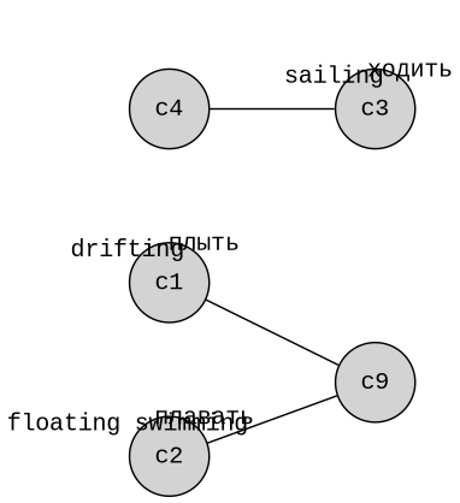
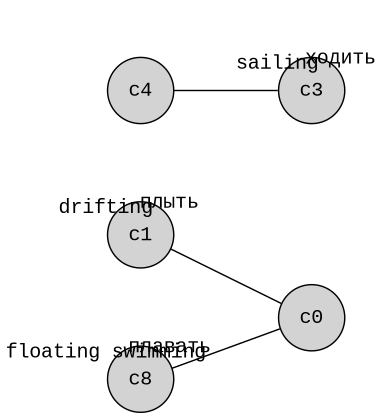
  digraph {
    fontname="Liberation Mono"
    rankdir=LR
    node [fontname="Liberation Mono" shape=circle style=filled]
    edge [color=transparent dir=none fontname="Liberation Mono" labeldistance=1.5 minlen=2]
    c1 [width=.25]
-   c0 [width=.25 label=c9]
-   c2 [width=.25]
+   c0 [width=.25]
+   c2 [width=.25 label=c8]
    c3 [width=.25]
    c4 [width=.25]
    c1 -> c1 [headlabel="плыть" labelangle=270]
    c1 -> c1 [labelangle=90 taillabel=drifting]
    c1 -> c0 [color=""]
    c2 -> c0 [color=""]
    c2 -> c2 [headlabel="плавать" labelangle=270]
    c2 -> c2 [labelangle=90 taillabel="floating swimming"]
    c3 -> c3 [headlabel="ходить" labelangle=270]
    c3 -> c3 [labelangle=90 taillabel=sailing]
    c4 -> c3 [color=""]
  }
